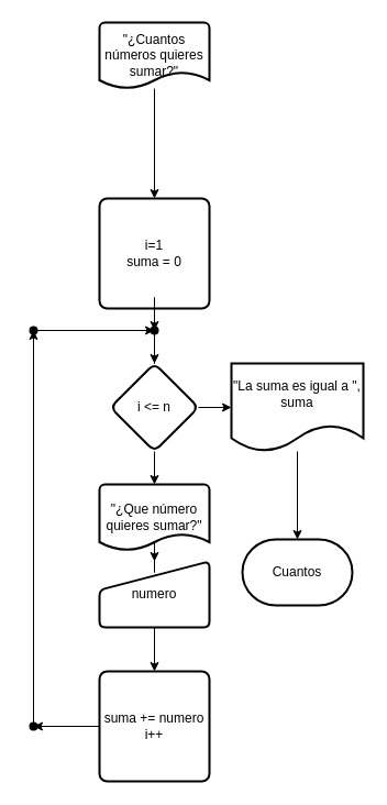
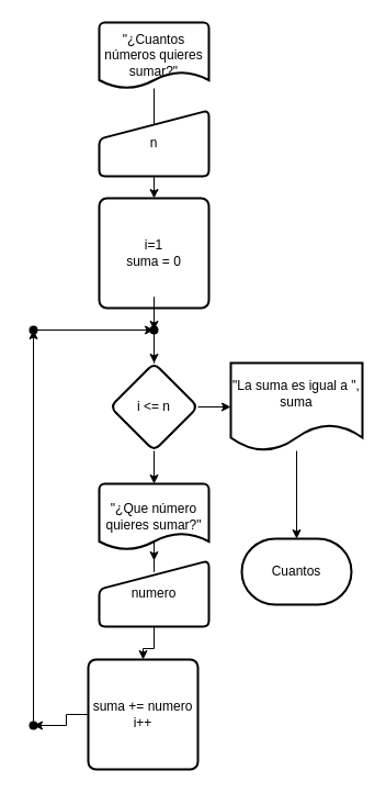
  <mxCell id="0" />
  <mxCell id="1" parent="0" />
  <mxCell id="2" value="" style="edgeStyle=orthogonalEdgeStyle;rounded=0;orthogonalLoop=1;jettySize=auto;html=1;" edge="1" parent="1" source="3" target="6"><mxGeometry relative="1" as="geometry" /></mxCell>
  <mxCell id="3" value="&quot;¿Cuantos números quieres sumar?&quot;" style="strokeWidth=2;html=1;shape=mxgraph.flowchart.document2;whiteSpace=wrap;size=0.25;" vertex="1" parent="1"><mxGeometry x="90" y="20" width="100" height="60" as="geometry" /></mxCell>
+ <mxCell id="4" value="n" style="html=1;strokeWidth=2;shape=manualInput;whiteSpace=wrap;rounded=1;size=26;arcSize=11;" vertex="1" parent="1"><mxGeometry x="90" y="100" width="100" height="60" as="geometry" /></mxCell>
  <mxCell id="5" value="" style="edgeStyle=orthogonalEdgeStyle;rounded=0;orthogonalLoop=1;jettySize=auto;html=1;" edge="1" parent="1" source="11" target="9"><mxGeometry relative="1" as="geometry" /></mxCell>
  <mxCell id="6" value="i=1&lt;br&gt;suma = 0" style="rounded=1;whiteSpace=wrap;html=1;absoluteArcSize=1;arcSize=14;strokeWidth=2;" vertex="1" parent="1"><mxGeometry x="90" y="180" width="100" height="100" as="geometry" /></mxCell>
  <mxCell id="7" value="" style="edgeStyle=orthogonalEdgeStyle;rounded=0;orthogonalLoop=1;jettySize=auto;html=1;" edge="1" parent="1" source="9" target="13"><mxGeometry relative="1" as="geometry" /></mxCell>
  <mxCell id="8" value="" style="edgeStyle=orthogonalEdgeStyle;rounded=0;orthogonalLoop=1;jettySize=auto;html=1;" edge="1" parent="1" source="9" target="21"><mxGeometry relative="1" as="geometry" /></mxCell>
  <mxCell id="9" value="i &amp;lt;= n" style="rhombus;whiteSpace=wrap;html=1;rounded=1;arcSize=14;strokeWidth=2;" vertex="1" parent="1"><mxGeometry x="100" y="330" width="80" height="80" as="geometry" /></mxCell>
  <mxCell id="10" value="" style="edgeStyle=orthogonalEdgeStyle;rounded=0;orthogonalLoop=1;jettySize=auto;html=1;" edge="1" parent="1" source="6" target="11"><mxGeometry relative="1" as="geometry"><mxPoint x="140" y="270" as="sourcePoint" /><mxPoint x="140" y="330" as="targetPoint" /></mxGeometry></mxCell>
  <mxCell id="11" value="" style="shape=waypoint;sketch=0;size=6;pointerEvents=1;points=[];fillColor=default;resizable=0;rotatable=0;perimeter=centerPerimeter;snapToPoint=1;rounded=1;arcSize=14;strokeWidth=2;" vertex="1" parent="1"><mxGeometry x="130" y="290" width="20" height="20" as="geometry" /></mxCell>
  <mxCell id="12" value="" style="edgeStyle=orthogonalEdgeStyle;rounded=0;orthogonalLoop=1;jettySize=auto;html=1;" edge="1" parent="1" source="13" target="15"><mxGeometry relative="1" as="geometry" /></mxCell>
  <mxCell id="13" value="&quot;¿Que número quieres sumar?&quot;" style="strokeWidth=2;html=1;shape=mxgraph.flowchart.document2;whiteSpace=wrap;size=0.25;" vertex="1" parent="1"><mxGeometry x="90" y="440" width="100" height="60" as="geometry" /></mxCell>
  <mxCell id="14" value="" style="edgeStyle=orthogonalEdgeStyle;rounded=0;orthogonalLoop=1;jettySize=auto;html=1;" edge="1" parent="1" source="15" target="17"><mxGeometry relative="1" as="geometry" /></mxCell>
  <mxCell id="15" value="numero" style="html=1;strokeWidth=2;shape=manualInput;whiteSpace=wrap;rounded=1;size=26;arcSize=11;" vertex="1" parent="1"><mxGeometry x="90" y="510" width="100" height="60" as="geometry" /></mxCell>
  <mxCell id="16" value="" style="edgeStyle=orthogonalEdgeStyle;rounded=0;orthogonalLoop=1;jettySize=auto;html=1;" edge="1" parent="1" source="17" target="18"><mxGeometry relative="1" as="geometry" /></mxCell>
- <mxCell id="17" value="suma += numero&lt;br&gt;i++" style="rounded=1;whiteSpace=wrap;html=1;absoluteArcSize=1;arcSize=14;strokeWidth=2;" vertex="1" parent="1"><mxGeometry x="90" y="610" width="100" height="100" as="geometry" /></mxCell>
+ <mxCell id="17" value="suma += numero&lt;br&gt;i++" style="rounded=1;whiteSpace=wrap;html=1;absoluteArcSize=1;arcSize=14;strokeWidth=2;" vertex="1" parent="1"><mxGeometry x="80" y="600" width="100" height="100" as="geometry" /></mxCell>
  <mxCell id="18" value="" style="shape=waypoint;sketch=0;size=6;pointerEvents=1;points=[];fillColor=default;resizable=0;rotatable=0;perimeter=centerPerimeter;snapToPoint=1;rounded=1;arcSize=14;strokeWidth=2;" vertex="1" parent="1"><mxGeometry x="20" y="650" width="20" height="20" as="geometry" /></mxCell>
  <mxCell id="19" value="" style="edgeStyle=orthogonalEdgeStyle;rounded=0;orthogonalLoop=1;jettySize=auto;html=1;" edge="1" parent="1" source="24" target="11"><mxGeometry relative="1" as="geometry" /></mxCell>
  <mxCell id="20" value="" style="edgeStyle=orthogonalEdgeStyle;rounded=0;orthogonalLoop=1;jettySize=auto;html=1;" edge="1" parent="1" source="21" target="22"><mxGeometry relative="1" as="geometry" /></mxCell>
  <mxCell id="21" value="&quot;La suma es igual a &quot;, suma" style="shape=document;whiteSpace=wrap;html=1;boundedLbl=1;rounded=1;arcSize=14;strokeWidth=2;" vertex="1" parent="1"><mxGeometry x="210" y="330" width="120" height="80" as="geometry" /></mxCell>
  <mxCell id="22" value="Cuantos" style="strokeWidth=2;html=1;shape=mxgraph.flowchart.terminator;whiteSpace=wrap;" vertex="1" parent="1"><mxGeometry x="220" y="490" width="100" height="60" as="geometry" /></mxCell>
  <mxCell id="23" value="" style="edgeStyle=orthogonalEdgeStyle;rounded=0;orthogonalLoop=1;jettySize=auto;html=1;" edge="1" parent="1" source="18" target="24"><mxGeometry relative="1" as="geometry"><mxPoint x="-40" y="660" as="sourcePoint" /><mxPoint x="30" y="350" as="targetPoint" /><Array as="points"><mxPoint x="30" y="660" /></Array></mxGeometry></mxCell>
  <mxCell id="24" value="" style="shape=waypoint;sketch=0;size=6;pointerEvents=1;points=[];fillColor=default;resizable=0;rotatable=0;perimeter=centerPerimeter;snapToPoint=1;rounded=1;arcSize=14;strokeWidth=2;" vertex="1" parent="1"><mxGeometry x="20" y="290" width="20" height="20" as="geometry" /></mxCell>
